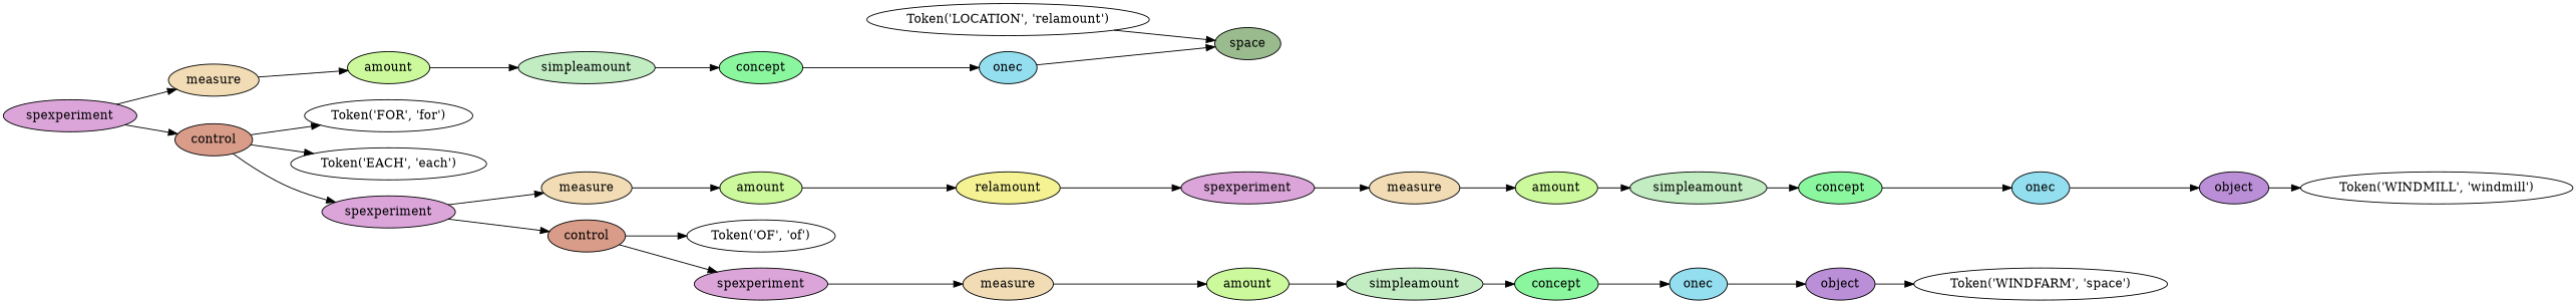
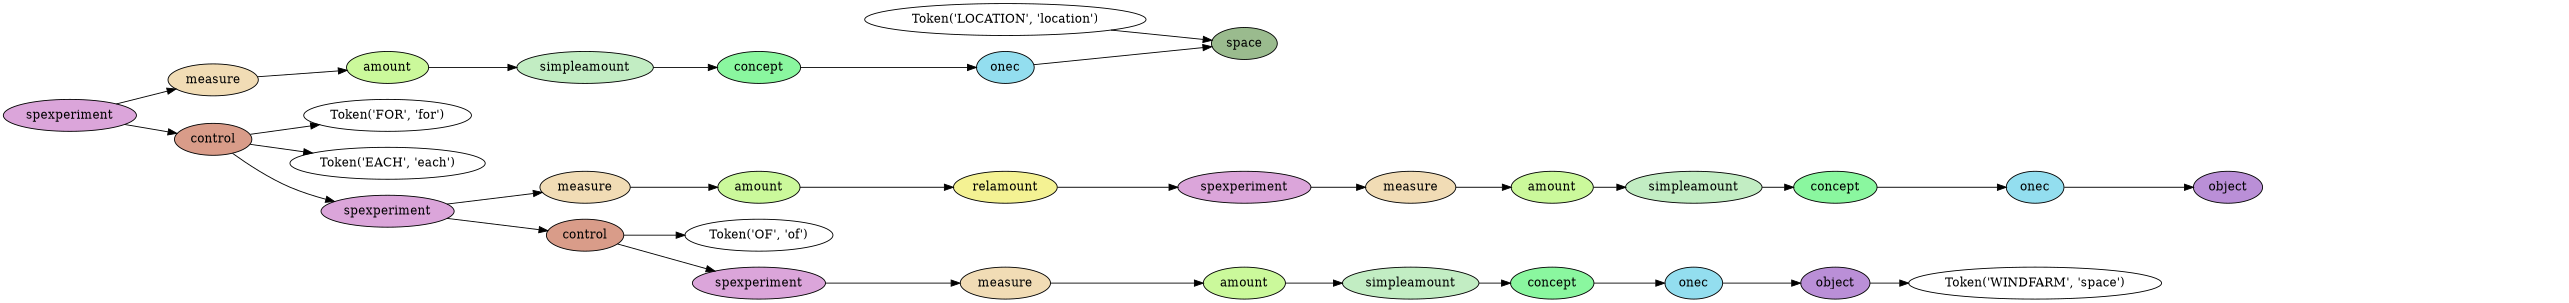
  digraph {
    rankdir=LR
    node [style=filled]
-   n1 [label="Token('LOCATION', 'relamount')" style=""]
+   n1 [label="Token('LOCATION', 'location')" style=""]
    n2 [fillcolor="#9abb8e" label=space]
    n3 [fillcolor="#93deef" label=onec]
    n4 [fillcolor="#8af79f" label=concept]
    n5 [fillcolor="#c2edc3" label=simpleamount]
    n6 [fillcolor="#cbf99b" label=amount]
    n7 [fillcolor="#f1dcb5" label=measure]
    n8 [label="Token('FOR', 'for')" style=""]
    n9 [label="Token('EACH', 'each')" style=""]
-   n10 [label="Token('WINDMILL', 'windmill')" style=""]
    n11 [fillcolor="#ba8fd7" label=object]
    n12 [fillcolor="#93deef" label=onec]
    n13 [fillcolor="#8af79f" label=concept]
    n14 [fillcolor="#c2edc3" label=simpleamount]
    n15 [fillcolor="#cbf99b" label=amount]
    n16 [fillcolor="#f1dcb5" label=measure]
    n17 [fillcolor="#dba5da" label=spexperiment]
    n18 [fillcolor="#f4f293" label=relamount]
    n19 [fillcolor="#cbf99b" label=amount]
    n20 [fillcolor="#f1dcb5" label=measure]
    n21 [label="Token('OF', 'of')" style=""]
    n22 [label="Token('WINDFARM', 'space')" style=""]
    n23 [fillcolor="#ba8fd7" label=object]
    n24 [fillcolor="#93deef" label=onec]
    n25 [fillcolor="#8af79f" label=concept]
    n26 [fillcolor="#c2edc3" label=simpleamount]
    n27 [fillcolor="#cbf99b" label=amount]
    n28 [fillcolor="#f1dcb5" label=measure]
    n29 [fillcolor="#dba5da" label=spexperiment]
    n30 [fillcolor="#d99c89" label=control]
    n31 [fillcolor="#dba5da" label=spexperiment]
    n32 [fillcolor="#d99c89" label=control]
    n33 [fillcolor="#dba5da" label=spexperiment]
    n1 -> n2
    n3 -> n2
    n4 -> n3
    n5 -> n4
    n6 -> n5
    n7 -> n6
-   n11 -> n10
    n12 -> n11
    n13 -> n12
    n14 -> n13
    n15 -> n14
    n16 -> n15
    n17 -> n16
    n18 -> n17
    n19 -> n18
    n20 -> n19
    n23 -> n22
    n24 -> n23
    n25 -> n24
    n26 -> n25
    n27 -> n26
    n28 -> n27
    n29 -> n28
    n30 -> n21
    n30 -> n29
    n31 -> n20
    n31 -> n30
    n32 -> n8
    n32 -> n9
    n32 -> n31
    n33 -> n7
    n33 -> n32
  }
